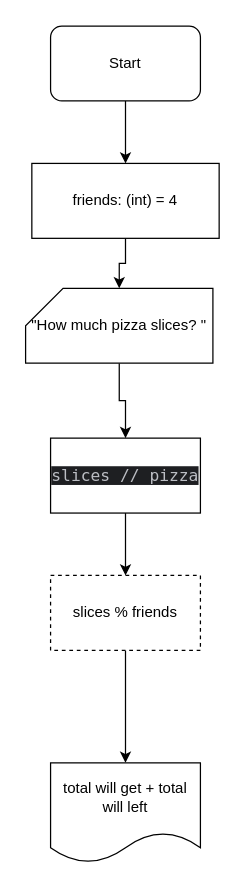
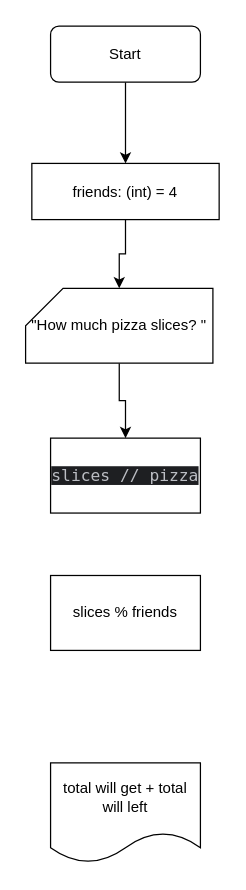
  <mxCell id="0" />
  <mxCell id="1" parent="0" />
  <mxCell id="2" value="" style="edgeStyle=orthogonalEdgeStyle;rounded=0;orthogonalLoop=1;jettySize=auto;html=1;" edge="1" parent="1" source="3" target="7"><mxGeometry relative="1" as="geometry" /></mxCell>
- <mxCell id="3" value="Start" style="rounded=1;whiteSpace=wrap;html=1;" vertex="1" parent="1"><mxGeometry x="40" y="20" width="120" height="60" as="geometry" /></mxCell>
+ <mxCell id="3" value="Start" style="rounded=1;whiteSpace=wrap;html=1;" vertex="1" parent="1"><mxGeometry x="40" y="20" width="120" height="45" as="geometry" /></mxCell>
  <mxCell id="4" value="" style="edgeStyle=orthogonalEdgeStyle;rounded=0;orthogonalLoop=1;jettySize=auto;html=1;" edge="1" parent="1" source="5" target="9"><mxGeometry relative="1" as="geometry" /></mxCell>
  <mxCell id="5" value="&quot;How much pizza slices? &quot;" style="shape=card;whiteSpace=wrap;html=1;" vertex="1" parent="1"><mxGeometry x="20" y="230" width="150" height="60" as="geometry" /></mxCell>
  <mxCell id="6" value="" style="edgeStyle=orthogonalEdgeStyle;rounded=0;orthogonalLoop=1;jettySize=auto;html=1;" edge="1" parent="1" source="7" target="5"><mxGeometry relative="1" as="geometry" /></mxCell>
- <mxCell id="7" value="friends: (int) = 4" style="rounded=0;whiteSpace=wrap;html=1;" vertex="1" parent="1"><mxGeometry x="25" y="130" width="150" height="60" as="geometry" /></mxCell>
- <mxCell id="8" value="" style="edgeStyle=orthogonalEdgeStyle;rounded=0;orthogonalLoop=1;jettySize=auto;html=1;" edge="1" parent="1" source="9" target="11"><mxGeometry relative="1" as="geometry" /></mxCell>
+ <mxCell id="7" value="friends: (int) = 4" style="rounded=0;whiteSpace=wrap;html=1;" vertex="1" parent="1"><mxGeometry x="25" y="130" width="150" height="45" as="geometry" /></mxCell>
  <mxCell id="9" value="&lt;div style=&quot;background-color:#1e1f22;color:#bcbec4&quot;&gt;&lt;pre style=&quot;font-family:'JetBrains Mono',monospace;font-size:9.8pt;&quot;&gt;slices // pizza&lt;/pre&gt;&lt;/div&gt;" style="rounded=0;whiteSpace=wrap;html=1;" vertex="1" parent="1"><mxGeometry x="40" y="350" width="120" height="60" as="geometry" /></mxCell>
- <mxCell id="10" value="" style="edgeStyle=orthogonalEdgeStyle;rounded=0;orthogonalLoop=1;jettySize=auto;html=1;" edge="1" parent="1" source="11" target="12"><mxGeometry relative="1" as="geometry" /></mxCell>
- <mxCell id="11" value="slices % friends" style="rounded=0;whiteSpace=wrap;html=1;dashed=1;" vertex="1" parent="1"><mxGeometry x="40" y="460" width="120" height="60" as="geometry" /></mxCell>
+ <mxCell id="11" value="slices % friends" style="rounded=0;whiteSpace=wrap;html=1;" vertex="1" parent="1"><mxGeometry x="40" y="460" width="120" height="60" as="geometry" /></mxCell>
  <mxCell id="12" value="total will get + total will left" style="shape=document;whiteSpace=wrap;html=1;boundedLbl=1;" vertex="1" parent="1"><mxGeometry x="40" y="610" width="120" height="80" as="geometry" /></mxCell>
